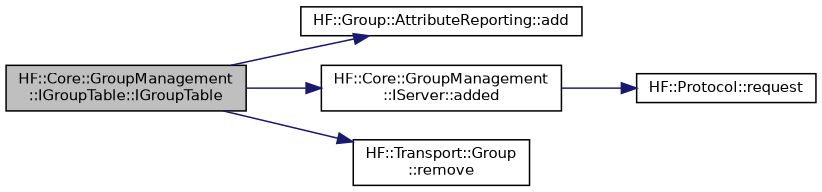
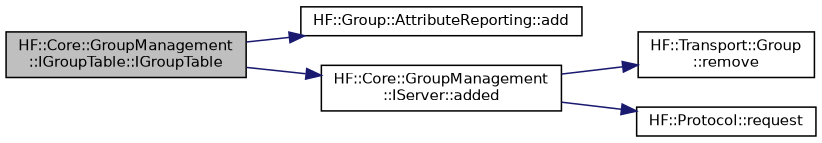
  digraph {
    rankdir=LR
    node [color=black fillcolor=white fontname=Helvetica fontsize=10 shape=record style=filled]
    edge [color=midnightblue fontname=Helvetica fontsize=10 labelfontname=Helvetica labelfontsize=10 style=solid]
    n1 [fillcolor=grey75 fontcolor=black height=0.2 label="HF::Core::GroupManagement\l::IGroupTable::IGroupTable" width=0.4]
    n2 [height=0.2 label="HF::Group::AttributeReporting::add" width=0.4]
    n3 [height=0.2 label="HF::Core::GroupManagement\l::IServer::added" width=0.4]
    n4 [height=0.2 label="HF::Transport::Group\l::remove" width=0.4]
    n5 [height=0.2 label="HF::Protocol::request" width=0.4]
    n1 -> n2
    n1 -> n3
-   n1 -> n4
+   n3 -> n4
    n3 -> n5
  }
